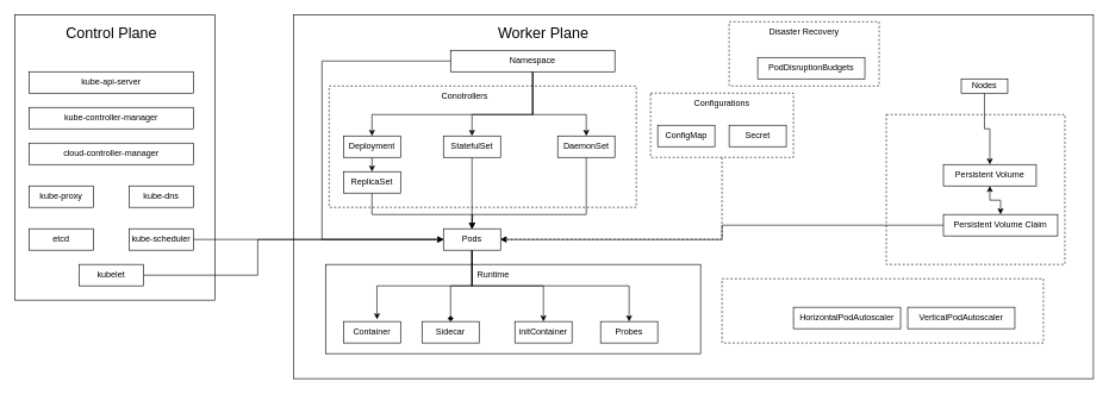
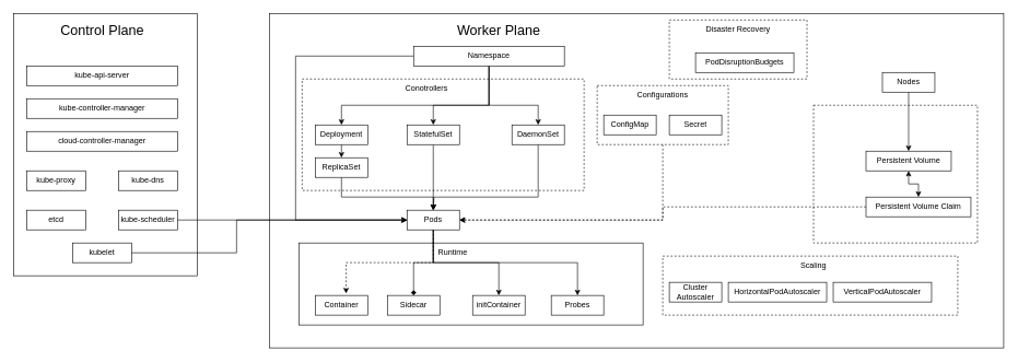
  <mxCell id="0" />
  <mxCell id="1" parent="0" />
  <mxCell id="2" value="" style="rounded=0;whiteSpace=wrap;html=1;" vertex="1" parent="1"><mxGeometry x="410" width="1120" height="510" as="geometry" y="20" /></mxCell>
  <mxCell id="3" value="" style="rounded=0;whiteSpace=wrap;html=1;dashed=1;" vertex="1" parent="1"><mxGeometry x="460" y="120" width="430" height="170" as="geometry" /></mxCell>
  <mxCell id="4" value="" style="rounded=0;whiteSpace=wrap;html=1;" vertex="1" parent="1"><mxGeometry x="455" y="370" width="525" height="125" as="geometry" /></mxCell>
  <mxCell id="5" value="" style="rounded=0;whiteSpace=wrap;html=1;dashed=1;" vertex="1" parent="1"><mxGeometry x="1240" y="160" width="250" height="210" as="geometry" /></mxCell>
  <mxCell id="6" style="edgeStyle=orthogonalEdgeStyle;rounded=0;orthogonalLoop=1;jettySize=auto;html=1;exitX=0.5;exitY=1;exitDx=0;exitDy=0;entryX=1;entryY=0.5;entryDx=0;entryDy=0;dashed=1;" edge="1" parent="1" source="7" target="36"><mxGeometry relative="1" as="geometry" /></mxCell>
  <mxCell id="7" value="" style="rounded=0;whiteSpace=wrap;html=1;dashed=1;" vertex="1" parent="1"><mxGeometry x="910" y="130" width="200" height="90" as="geometry" /></mxCell>
  <mxCell id="8" value="C" style="rounded=0;whiteSpace=wrap;html=1;" vertex="1" parent="1"><mxGeometry x="20" width="280" height="400" as="geometry" y="20" /></mxCell>
  <mxCell id="9" value="kube-api-server" style="rounded=0;whiteSpace=wrap;html=1;" vertex="1" parent="1"><mxGeometry x="40" y="100" width="230" height="30" as="geometry" /></mxCell>
  <mxCell id="10" value="kube-dns" style="rounded=0;whiteSpace=wrap;html=1;" vertex="1" parent="1"><mxGeometry x="180" y="260" width="90" height="30" as="geometry" /></mxCell>
  <mxCell id="11" value="kube-scheduler" style="rounded=0;whiteSpace=wrap;html=1;" vertex="1" parent="1"><mxGeometry x="180" y="320" width="90" height="30" as="geometry" /></mxCell>
  <mxCell id="12" style="edgeStyle=orthogonalEdgeStyle;rounded=0;orthogonalLoop=1;jettySize=auto;html=1;exitX=1;exitY=0.5;exitDx=0;exitDy=0;entryX=0;entryY=0.5;entryDx=0;entryDy=0;" edge="1" parent="1" source="11" target="36"><mxGeometry relative="1" as="geometry"><Array as="points"><mxPoint x="270" y="335" /></Array></mxGeometry></mxCell>
  <mxCell id="13" value="kube-proxy" style="rounded=0;whiteSpace=wrap;html=1;" vertex="1" parent="1"><mxGeometry x="40" y="260" width="90" height="30" as="geometry" /></mxCell>
  <mxCell id="14" value="etcd" style="rounded=0;whiteSpace=wrap;html=1;" vertex="1" parent="1"><mxGeometry x="40" y="320" width="90" height="30" as="geometry" /></mxCell>
  <mxCell id="15" value="kube-controller-manager" style="rounded=0;whiteSpace=wrap;html=1;" vertex="1" parent="1"><mxGeometry x="40" y="150" width="230" height="30" as="geometry" /></mxCell>
  <mxCell id="16" value="cloud-controller-manager" style="rounded=0;whiteSpace=wrap;html=1;" vertex="1" parent="1"><mxGeometry x="40" y="200" width="230" height="30" as="geometry" /></mxCell>
  <mxCell id="17" style="edgeStyle=orthogonalEdgeStyle;rounded=0;orthogonalLoop=1;jettySize=auto;html=1;exitX=1;exitY=0.5;exitDx=0;exitDy=0;entryX=0;entryY=0.5;entryDx=0;entryDy=0;" edge="1" parent="1" source="18" target="36"><mxGeometry relative="1" as="geometry"><Array as="points"><mxPoint x="360" y="385" /><mxPoint x="360" y="335" /></Array></mxGeometry></mxCell>
  <mxCell id="18" value="kubelet" style="rounded=0;whiteSpace=wrap;html=1;" vertex="1" parent="1"><mxGeometry x="110" y="370" width="90" height="30" as="geometry" /></mxCell>
  <mxCell id="19" style="edgeStyle=orthogonalEdgeStyle;rounded=0;orthogonalLoop=1;jettySize=auto;html=1;exitX=0.5;exitY=1;exitDx=0;exitDy=0;" edge="1" parent="1" source="23" target="25"><mxGeometry relative="1" as="geometry"><Array as="points"><mxPoint x="745" y="160" /><mxPoint x="520" y="160" /></Array></mxGeometry></mxCell>
  <mxCell id="20" style="edgeStyle=orthogonalEdgeStyle;rounded=0;orthogonalLoop=1;jettySize=auto;html=1;exitX=0.5;exitY=1;exitDx=0;exitDy=0;entryX=0.5;entryY=0;entryDx=0;entryDy=0;" edge="1" parent="1" source="23" target="27"><mxGeometry relative="1" as="geometry"><Array as="points"><mxPoint x="745" y="160" /><mxPoint x="660" y="160" /></Array></mxGeometry></mxCell>
  <mxCell id="21" style="edgeStyle=orthogonalEdgeStyle;rounded=0;orthogonalLoop=1;jettySize=auto;html=1;exitX=0.5;exitY=1;exitDx=0;exitDy=0;" edge="1" parent="1" source="23" target="29"><mxGeometry relative="1" as="geometry"><Array as="points"><mxPoint x="745" y="160" /><mxPoint x="820" y="160" /></Array></mxGeometry></mxCell>
  <mxCell id="22" style="edgeStyle=orthogonalEdgeStyle;rounded=0;orthogonalLoop=1;jettySize=auto;html=1;exitX=0;exitY=0.5;exitDx=0;exitDy=0;entryX=0;entryY=0.5;entryDx=0;entryDy=0;" edge="1" parent="1" source="23" target="36"><mxGeometry relative="1" as="geometry"><Array as="points"><mxPoint x="450" y="85" /><mxPoint x="450" y="335" /></Array></mxGeometry></mxCell>
  <mxCell id="23" value="Namespace" style="rounded=0;whiteSpace=wrap;html=1;" vertex="1" parent="1"><mxGeometry x="630" y="70" width="230" height="30" as="geometry" /></mxCell>
  <mxCell id="24" style="edgeStyle=orthogonalEdgeStyle;rounded=0;orthogonalLoop=1;jettySize=auto;html=1;exitX=0.5;exitY=1;exitDx=0;exitDy=0;entryX=0.5;entryY=0;entryDx=0;entryDy=0;" edge="1" parent="1" source="25" target="31"><mxGeometry relative="1" as="geometry" /></mxCell>
  <mxCell id="25" value="Deployment" style="rounded=0;whiteSpace=wrap;html=1;" vertex="1" parent="1"><mxGeometry x="480" y="190" width="80" height="30" as="geometry" /></mxCell>
  <mxCell id="26" style="edgeStyle=orthogonalEdgeStyle;rounded=0;orthogonalLoop=1;jettySize=auto;html=1;exitX=0.5;exitY=1;exitDx=0;exitDy=0;entryX=0.5;entryY=0;entryDx=0;entryDy=0;" edge="1" parent="1" source="27" target="36"><mxGeometry relative="1" as="geometry"><mxPoint x="630" y="330" as="targetPoint" /></mxGeometry></mxCell>
  <mxCell id="27" value="StatefulSet" style="rounded=0;whiteSpace=wrap;html=1;" vertex="1" parent="1"><mxGeometry x="620" y="190" width="80" height="30" as="geometry" /></mxCell>
  <mxCell id="28" style="edgeStyle=orthogonalEdgeStyle;rounded=0;orthogonalLoop=1;jettySize=auto;html=1;exitX=0.5;exitY=1;exitDx=0;exitDy=0;" edge="1" parent="1" source="29"><mxGeometry relative="1" as="geometry"><mxPoint x="660" y="320" as="targetPoint" /><Array as="points"><mxPoint x="820" y="300" /><mxPoint x="661" y="300" /></Array></mxGeometry></mxCell>
  <mxCell id="29" value="DaemonSet" style="rounded=0;whiteSpace=wrap;html=1;" vertex="1" parent="1"><mxGeometry x="780" y="190" width="80" height="30" as="geometry" /></mxCell>
  <mxCell id="30" style="edgeStyle=orthogonalEdgeStyle;rounded=0;orthogonalLoop=1;jettySize=auto;html=1;exitX=0.5;exitY=1;exitDx=0;exitDy=0;entryX=0.5;entryY=0;entryDx=0;entryDy=0;" edge="1" parent="1" source="31" target="36"><mxGeometry relative="1" as="geometry"><mxPoint x="630" y="330" as="targetPoint" /><Array as="points"><mxPoint x="520" y="300" /><mxPoint x="660" y="300" /></Array></mxGeometry></mxCell>
  <mxCell id="31" value="ReplicaSet" style="rounded=0;whiteSpace=wrap;html=1;" vertex="1" parent="1"><mxGeometry x="480" y="240" width="80" height="30" as="geometry" /></mxCell>
- <mxCell id="32" style="edgeStyle=orthogonalEdgeStyle;rounded=0;orthogonalLoop=1;jettySize=auto;html=1;exitX=0.5;exitY=1;exitDx=0;exitDy=0;entryX=0.588;entryY=-0.1;entryDx=0;entryDy=0;entryPerimeter=0;" edge="1" parent="1" source="36" target="37"><mxGeometry relative="1" as="geometry" /></mxCell>
+ <mxCell id="32" style="edgeStyle=orthogonalEdgeStyle;rounded=0;orthogonalLoop=1;jettySize=auto;html=1;exitX=0.5;exitY=1;exitDx=0;exitDy=0;entryX=0.588;entryY=-0.1;entryDx=0;entryDy=0;entryPerimeter=0;dashed=1;" edge="1" parent="1" source="36" target="37"><mxGeometry relative="1" as="geometry" /></mxCell>
  <mxCell id="33" style="edgeStyle=orthogonalEdgeStyle;rounded=0;orthogonalLoop=1;jettySize=auto;html=1;exitX=0.5;exitY=1;exitDx=0;exitDy=0;entryX=0.5;entryY=0;entryDx=0;entryDy=0;endArrow=diamond;" edge="1" parent="1" source="36" target="38"><mxGeometry relative="1" as="geometry" /></mxCell>
  <mxCell id="34" style="edgeStyle=orthogonalEdgeStyle;rounded=0;orthogonalLoop=1;jettySize=auto;html=1;exitX=0.5;exitY=1;exitDx=0;exitDy=0;entryX=0.5;entryY=0;entryDx=0;entryDy=0;" edge="1" parent="1" source="36" target="39"><mxGeometry relative="1" as="geometry" /></mxCell>
  <mxCell id="35" style="edgeStyle=orthogonalEdgeStyle;rounded=0;orthogonalLoop=1;jettySize=auto;html=1;exitX=0.5;exitY=1;exitDx=0;exitDy=0;" edge="1" parent="1" source="36" target="40"><mxGeometry relative="1" as="geometry" /></mxCell>
  <mxCell id="36" value="Pods" style="rounded=0;whiteSpace=wrap;html=1;" vertex="1" parent="1"><mxGeometry x="620" y="320" width="80" height="30" as="geometry" /></mxCell>
  <mxCell id="37" value="Container" style="rounded=0;whiteSpace=wrap;html=1;" vertex="1" parent="1"><mxGeometry x="480" y="450" width="80" height="30" as="geometry" /></mxCell>
  <mxCell id="38" value="Sidecar" style="rounded=0;whiteSpace=wrap;html=1;" vertex="1" parent="1"><mxGeometry x="590" y="450" width="80" height="30" as="geometry" /></mxCell>
  <mxCell id="39" value="initContainer" style="rounded=0;whiteSpace=wrap;html=1;" vertex="1" parent="1"><mxGeometry x="720" y="450" width="80" height="30" as="geometry" /></mxCell>
  <mxCell id="40" value="Probes" style="rounded=0;whiteSpace=wrap;html=1;" vertex="1" parent="1"><mxGeometry x="840" y="450" width="80" height="30" as="geometry" /></mxCell>
  <mxCell id="41" value="ConfigMap" style="rounded=0;whiteSpace=wrap;html=1;" vertex="1" parent="1"><mxGeometry x="920" y="175" width="80" height="30" as="geometry" /></mxCell>
  <mxCell id="42" value="Secret" style="rounded=0;whiteSpace=wrap;html=1;" vertex="1" parent="1"><mxGeometry x="1020" y="175" width="80" height="30" as="geometry" /></mxCell>
  <mxCell id="43" style="edgeStyle=orthogonalEdgeStyle;rounded=0;orthogonalLoop=1;jettySize=auto;html=1;exitX=0.5;exitY=1;exitDx=0;exitDy=0;entryX=0.5;entryY=0;entryDx=0;entryDy=0;" edge="1" parent="1" source="44" target="48"><mxGeometry relative="1" as="geometry" /></mxCell>
- <mxCell id="44" value="Nodes" style="rounded=0;whiteSpace=wrap;html=1;" vertex="1" parent="1"><mxGeometry x="1345" y="110" width="65" height="20" as="geometry" /></mxCell>
+ <mxCell id="44" value="Nodes" style="rounded=0;whiteSpace=wrap;html=1;" vertex="1" parent="1"><mxGeometry x="1345" y="110" width="80" height="30" as="geometry" /></mxCell>
  <mxCell id="45" value="&lt;font style=&quot;font-size: 21px;&quot;&gt;Control Plane&lt;/font&gt;" style="text;html=1;strokeColor=none;fillColor=none;align=center;verticalAlign=middle;whiteSpace=wrap;rounded=0;" vertex="1" parent="1"><mxGeometry x="82.5" y="30" width="145" height="30" as="geometry" /></mxCell>
  <mxCell id="46" value="&lt;font style=&quot;font-size: 21px;&quot;&gt;Worker Plane&lt;/font&gt;" style="text;html=1;strokeColor=none;fillColor=none;align=center;verticalAlign=middle;whiteSpace=wrap;rounded=0;" vertex="1" parent="1"><mxGeometry x="680" y="30" width="160" height="30" as="geometry" /></mxCell>
  <mxCell id="47" style="edgeStyle=orthogonalEdgeStyle;rounded=0;orthogonalLoop=1;jettySize=auto;html=1;exitX=0.5;exitY=1;exitDx=0;exitDy=0;entryX=0.5;entryY=0;entryDx=0;entryDy=0;startArrow=classic;startFill=1;" edge="1" parent="1" source="48" target="50"><mxGeometry relative="1" as="geometry" /></mxCell>
  <mxCell id="48" value="Persistent Volume" style="rounded=0;whiteSpace=wrap;html=1;" vertex="1" parent="1"><mxGeometry x="1320" y="230" width="130" height="30" as="geometry" /></mxCell>
- <mxCell id="49" style="edgeStyle=orthogonalEdgeStyle;rounded=0;orthogonalLoop=1;jettySize=auto;html=1;exitX=0;exitY=0.5;exitDx=0;exitDy=0;" edge="1" parent="1" source="50" target="36"><mxGeometry relative="1" as="geometry" /></mxCell>
+ <mxCell id="49" style="edgeStyle=orthogonalEdgeStyle;rounded=0;orthogonalLoop=1;jettySize=auto;html=1;exitX=0;exitY=0.5;exitDx=0;exitDy=0;dashed=1;" edge="1" parent="1" source="50" target="36"><mxGeometry relative="1" as="geometry" /></mxCell>
  <mxCell id="50" value="Persistent Volume Claim" style="rounded=0;whiteSpace=wrap;html=1;" vertex="1" parent="1"><mxGeometry x="1320" y="300" width="160" height="30" as="geometry" /></mxCell>
  <mxCell id="51" value="Configurations" style="text;html=1;strokeColor=none;fillColor=none;align=center;verticalAlign=middle;whiteSpace=wrap;rounded=0;" vertex="1" parent="1"><mxGeometry x="980" y="130" width="60" height="30" as="geometry" /></mxCell>
  <mxCell id="52" value="Runtime" style="text;html=1;strokeColor=none;fillColor=none;align=center;verticalAlign=middle;whiteSpace=wrap;rounded=0;" vertex="1" parent="1"><mxGeometry x="660" y="370" width="60" height="30" as="geometry" /></mxCell>
  <mxCell id="53" value="Conotrollers" style="text;html=1;strokeColor=none;fillColor=none;align=center;verticalAlign=middle;whiteSpace=wrap;rounded=0;" vertex="1" parent="1"><mxGeometry x="620" y="120" width="60" height="30" as="geometry" /></mxCell>
  <mxCell id="54" value="" style="rounded=0;whiteSpace=wrap;html=1;dashed=1;" vertex="1" parent="1"><mxGeometry x="1010" y="390" width="450" height="90" as="geometry" /></mxCell>
+ <mxCell id="55" value="Scaling" style="text;html=1;strokeColor=none;fillColor=none;align=center;verticalAlign=middle;whiteSpace=wrap;rounded=0;" vertex="1" parent="1"><mxGeometry x="1210" y="390" width="60" height="30" as="geometry" /></mxCell>
+ <mxCell id="56" value="Cluster Autoscaler" style="rounded=0;whiteSpace=wrap;html=1;" vertex="1" parent="1"><mxGeometry x="1020" y="430" width="80" height="30" as="geometry" /></mxCell>
  <mxCell id="57" value="HorizontalPodAutoscaler" style="rounded=0;whiteSpace=wrap;html=1;" vertex="1" parent="1"><mxGeometry x="1110" y="430" width="150" height="30" as="geometry" /></mxCell>
  <mxCell id="58" value="VerticalPodAutoscaler" style="rounded=0;whiteSpace=wrap;html=1;" vertex="1" parent="1"><mxGeometry x="1270" y="430" width="150" height="30" as="geometry" /></mxCell>
  <mxCell id="59" value="" style="rounded=0;whiteSpace=wrap;html=1;dashed=1;" vertex="1" parent="1"><mxGeometry x="1020" y="30" width="210" height="90" as="geometry" /></mxCell>
  <mxCell id="60" value="Disaster Recovery" style="text;html=1;strokeColor=none;fillColor=none;align=center;verticalAlign=middle;whiteSpace=wrap;rounded=0;" vertex="1" parent="1"><mxGeometry x="1070" y="30" width="110" height="30" as="geometry" /></mxCell>
  <mxCell id="61" value="PodDisruptionBudgets" style="rounded=0;whiteSpace=wrap;html=1;" vertex="1" parent="1"><mxGeometry x="1060" y="80" width="150" height="30" as="geometry" /></mxCell>
